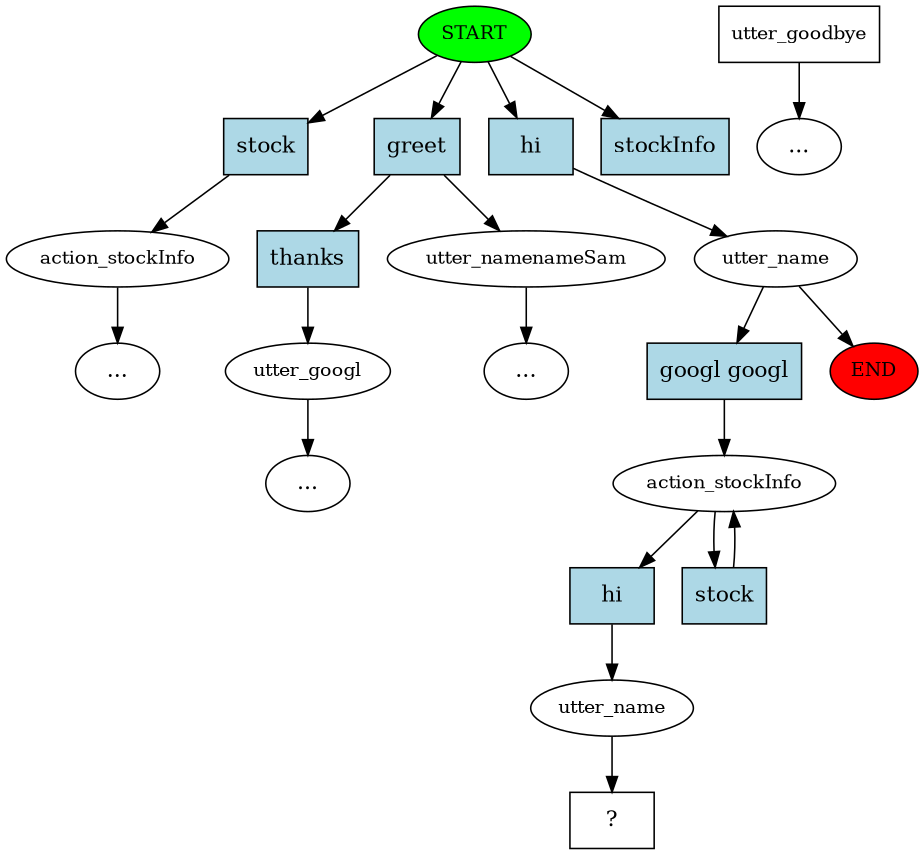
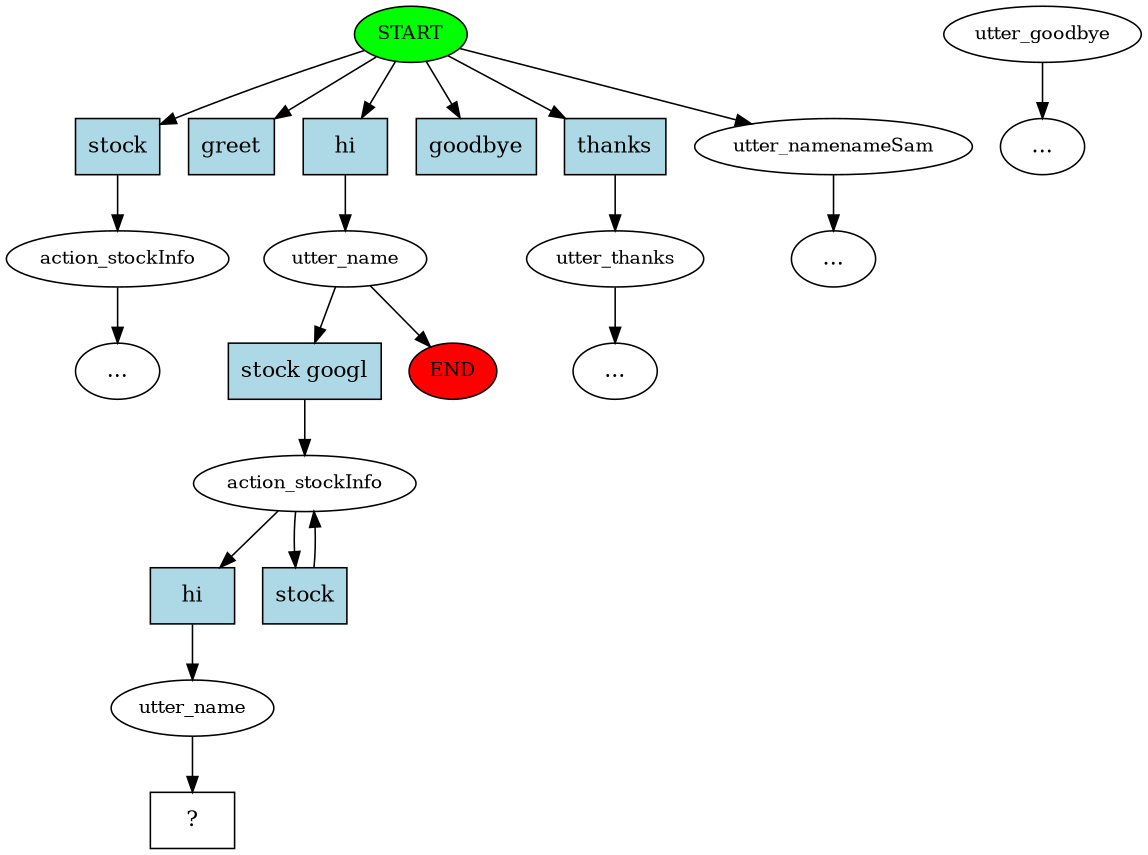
  digraph {
    n1 [fillcolor=green fontsize=12 label=START style=filled]
    n2 [fillcolor=lightblue label=stock shape=rect style=filled]
    n3 [fillcolor=lightblue label=greet shape=rect style=filled]
    n4 [fillcolor=lightblue label=hi shape=rect style=filled]
-   n5 [fillcolor=lightblue label=stockInfo shape=rect style=filled]
+   n5 [fillcolor=lightblue label=goodbye shape=rect style=filled]
    n6 [fillcolor=lightblue label=thanks shape=rect style=filled]
    n7 [fontsize=12 label=action_stockInfo]
    n8 [fontsize=12 label=utter_namenameSam]
    n9 [fontsize=12 label=utter_name]
-   n10 [fontsize=12 label=utter_googl]
+   n10 [fontsize=12 label=utter_thanks]
    n11 [label="..."]
    n12 [label="..."]
-   n13 [fillcolor=lightblue label="googl googl" shape=rect style=filled]
+   n13 [fillcolor=lightblue label="stock googl" shape=rect style=filled]
    n14 [fillcolor=red fontsize=12 label=END style=filled]
    n15 [fontsize=12 label=action_stockInfo]
-   n16 [fontsize=12 label=utter_goodbye shape=box]
+   n16 [fontsize=12 label=utter_goodbye]
    n17 [label="..."]
    n18 [label="..."]
    n19 [fillcolor=lightblue label=hi shape=rect style=filled]
    n20 [fillcolor=lightblue label=stock shape=rect style=filled]
    n21 [fontsize=12 label=utter_name]
    n22 [label="  ?  " shape=rect]
    n1 -> n2
    n1 -> n3
    n1 -> n4
    n1 -> n5
-   n3 -> n6
+   n1 -> n6
    n2 -> n7
-   n3 -> n8
+   n1 -> n8
    n4 -> n9
    n6 -> n10
    n7 -> n11
    n8 -> n12
    n9 -> n13
    n9 -> n14
    n10 -> n18
    n13 -> n15
    n15 -> n19
    n15 -> n20
    n16 -> n17
    n19 -> n21
    n20 -> n15
    n21 -> n22
  }
